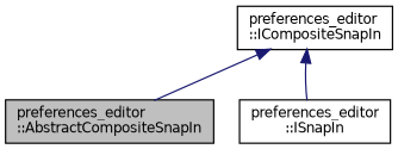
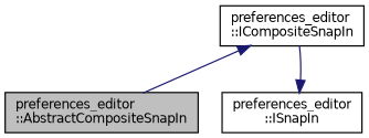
  digraph {
    node [color=black fillcolor=white fontname=Helvetica fontsize=10 shape=record style=filled]
    edge [color=midnightblue dir=back fontname=Helvetica fontsize=10 labelfontname=Helvetica labelfontsize=10 style=solid]
    n1 [fillcolor=grey75 fontcolor=black height=0.2 label="preferences_editor\l::AbstractCompositeSnapIn" width=0.4]
    n2 [height=0.2 label="preferences_editor\l::ICompositeSnapIn" width=0.4]
    n3 [height=0.2 label="preferences_editor\l::ISnapIn" width=0.4]
    n2 -> n1
-   n2 -> n3
+   n3 -> n2
  }
